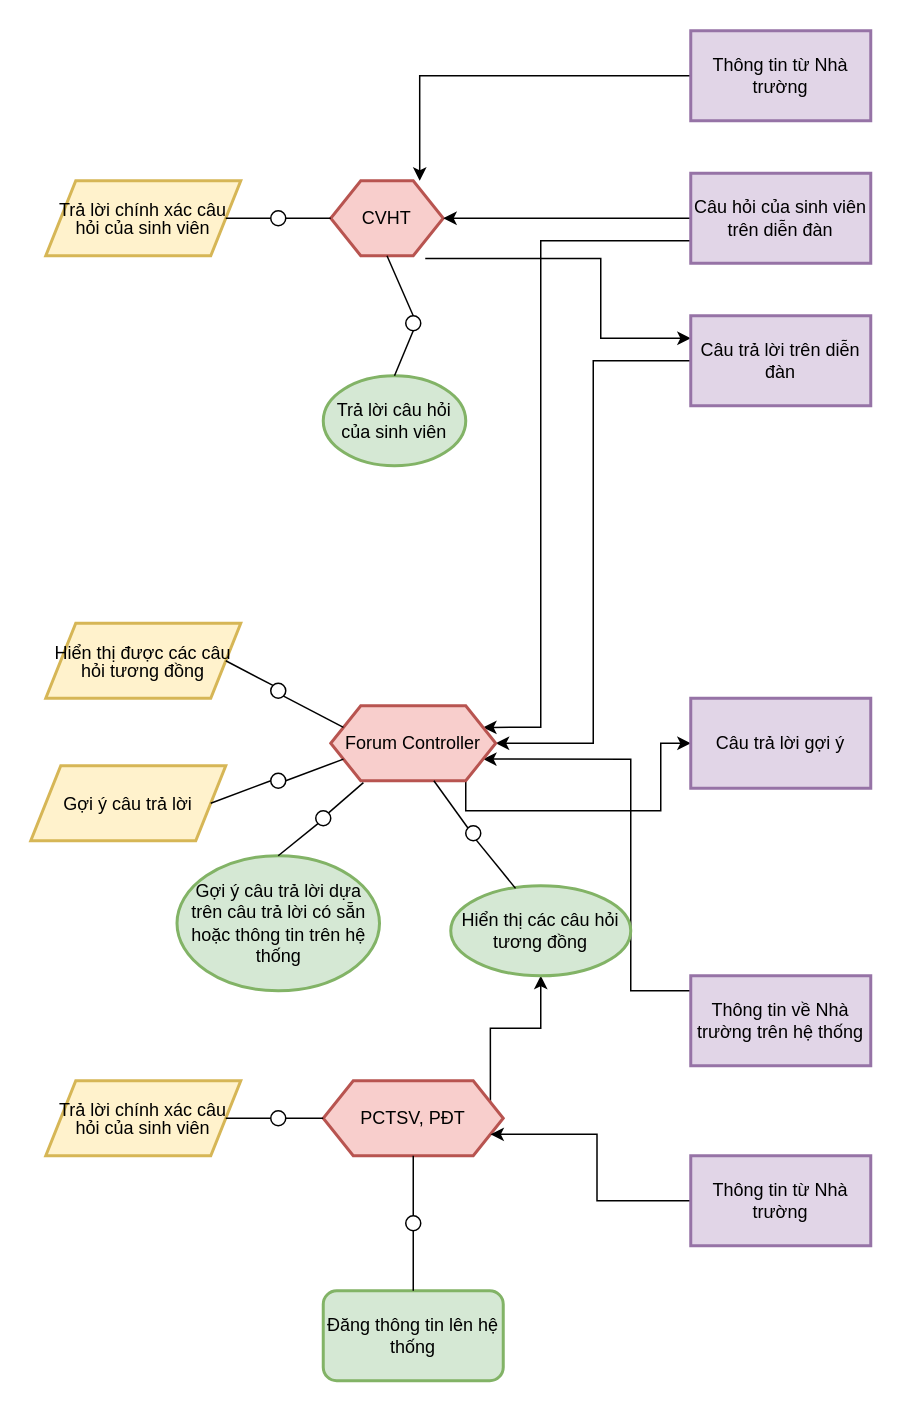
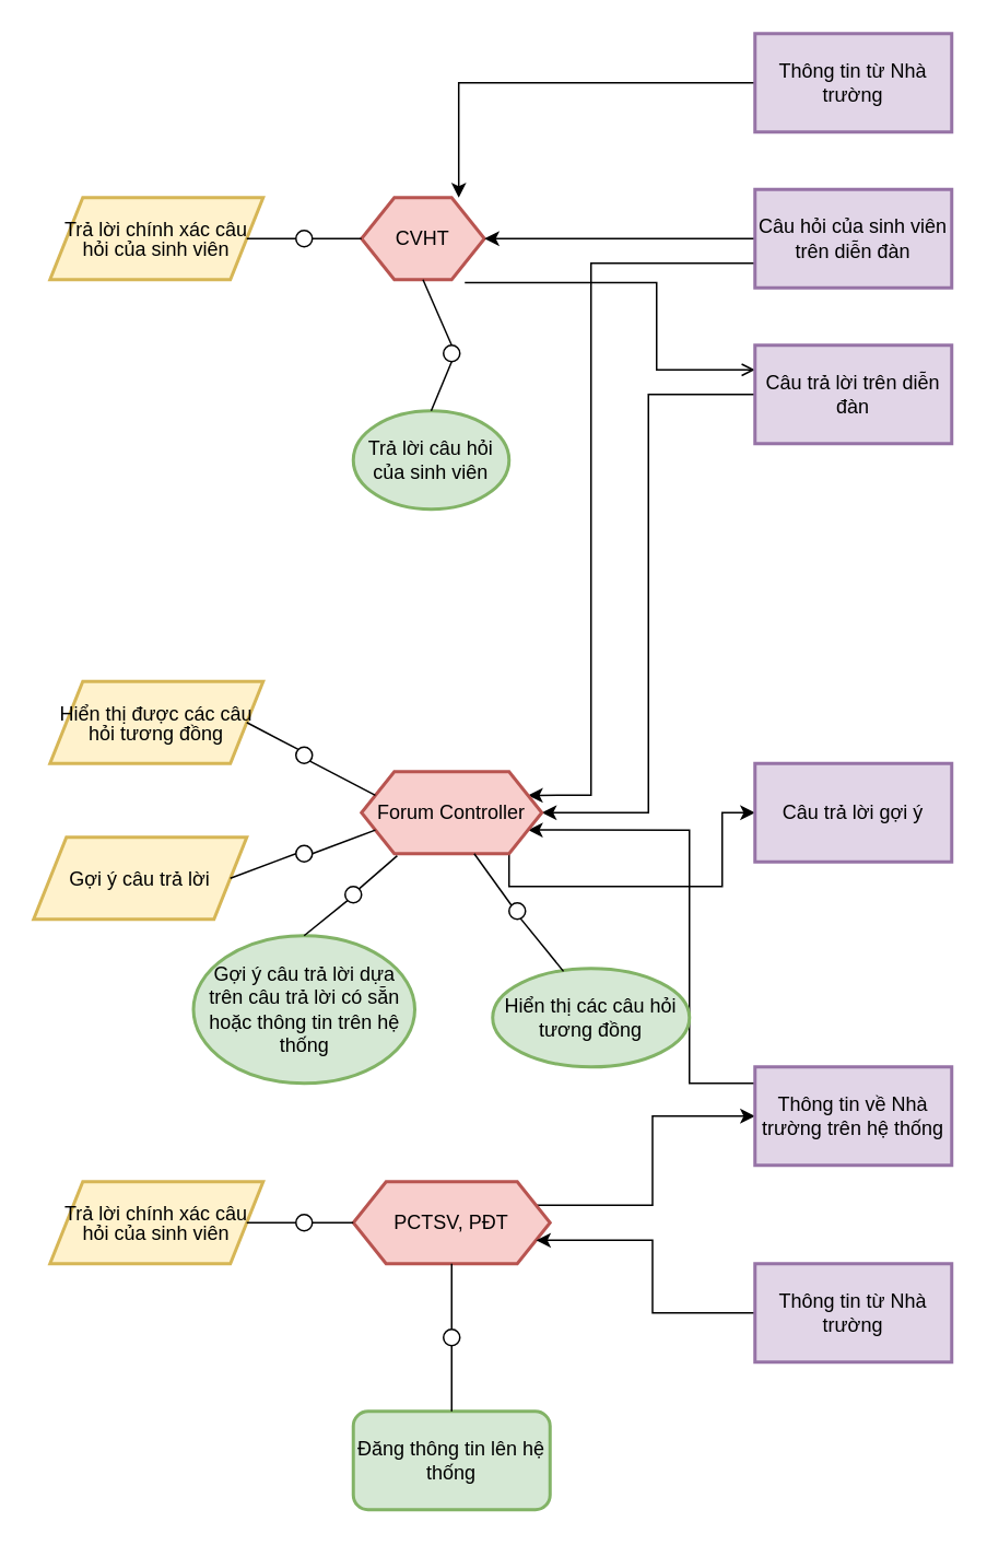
  <mxCell id="0" />
  <mxCell id="1" parent="0" />
- <mxCell id="2" style="edgeStyle=orthogonalEdgeStyle;rounded=0;orthogonalLoop=1;jettySize=auto;html=1;entryX=0;entryY=0.25;entryDx=0;entryDy=0;exitX=0.84;exitY=1.038;exitDx=0;exitDy=0;exitPerimeter=0;" edge="1" parent="1" source="3" target="8"><mxGeometry relative="1" as="geometry"><Array as="points"><mxPoint x="400" y="172" /><mxPoint x="400" y="225" /></Array></mxGeometry></mxCell>
+ <mxCell id="2" style="edgeStyle=orthogonalEdgeStyle;rounded=0;orthogonalLoop=1;jettySize=auto;html=1;entryX=0;entryY=0.25;entryDx=0;entryDy=0;exitX=0.84;exitY=1.038;exitDx=0;exitDy=0;exitPerimeter=0;endArrow=open;" edge="1" parent="1" source="3" target="8"><mxGeometry relative="1" as="geometry"><Array as="points"><mxPoint x="400" y="172" /><mxPoint x="400" y="225" /></Array></mxGeometry></mxCell>
  <mxCell id="3" value="CVHT" style="shape=hexagon;perimeter=hexagonPerimeter2;whiteSpace=wrap;html=1;fixedSize=1;fillColor=#f8cecc;strokeColor=#b85450;strokeWidth=2;" vertex="1" parent="1"><mxGeometry x="220" y="120" width="75" height="50" as="geometry" /></mxCell>
  <mxCell id="4" style="edgeStyle=orthogonalEdgeStyle;rounded=0;orthogonalLoop=1;jettySize=auto;html=1;entryX=1;entryY=0.5;entryDx=0;entryDy=0;" edge="1" parent="1" source="6" target="3"><mxGeometry relative="1" as="geometry" /></mxCell>
  <mxCell id="5" style="edgeStyle=orthogonalEdgeStyle;rounded=0;orthogonalLoop=1;jettySize=auto;html=1;entryX=1;entryY=0.25;entryDx=0;entryDy=0;exitX=0;exitY=0.75;exitDx=0;exitDy=0;" edge="1" parent="1" source="6" target="35"><mxGeometry relative="1" as="geometry"><mxPoint x="530" y="160" as="sourcePoint" /><mxPoint x="389.998" y="484.423" as="targetPoint" /><Array as="points"><mxPoint x="360" y="160" /><mxPoint x="360" y="484" /></Array></mxGeometry></mxCell>
  <mxCell id="6" value="Câu hỏi của sinh viên trên diễn đàn" style="rounded=0;whiteSpace=wrap;html=1;fillColor=#e1d5e7;strokeColor=#9673a6;strokeWidth=2;" vertex="1" parent="1"><mxGeometry x="460" y="115" width="120" height="60" as="geometry" /></mxCell>
  <mxCell id="7" style="edgeStyle=orthogonalEdgeStyle;rounded=0;orthogonalLoop=1;jettySize=auto;html=1;entryX=1;entryY=0.5;entryDx=0;entryDy=0;" edge="1" parent="1" source="8" target="35"><mxGeometry relative="1" as="geometry" /></mxCell>
  <mxCell id="8" value="Câu trả lời trên diễn đàn" style="rounded=0;whiteSpace=wrap;html=1;fillColor=#e1d5e7;strokeColor=#9673a6;strokeWidth=2;" vertex="1" parent="1"><mxGeometry x="460" y="210" width="120" height="60" as="geometry" /></mxCell>
  <mxCell id="9" value="Trả lời câu hỏi của sinh viên" style="ellipse;whiteSpace=wrap;html=1;fillColor=#d5e8d4;strokeColor=#82b366;strokeWidth=2;" vertex="1" parent="1"><mxGeometry x="215" y="250" width="95" height="60" as="geometry" /></mxCell>
  <mxCell id="10" value="" style="group;rotation=90;" vertex="1" connectable="0" parent="1"><mxGeometry x="180" y="140" width="10" height="10" as="geometry" /></mxCell>
  <mxCell id="11" value="" style="ellipse;whiteSpace=wrap;html=1;aspect=fixed;rotation=90;" vertex="1" parent="10"><mxGeometry width="10" height="10" as="geometry" /></mxCell>
  <mxCell id="12" style="edgeStyle=orthogonalEdgeStyle;rounded=0;orthogonalLoop=1;jettySize=auto;html=1;entryX=0.791;entryY=0;entryDx=0;entryDy=0;entryPerimeter=0;" edge="1" parent="1" source="13" target="3"><mxGeometry relative="1" as="geometry" /></mxCell>
  <mxCell id="13" value="Thông tin từ Nhà trường" style="rounded=0;whiteSpace=wrap;html=1;fillColor=#e1d5e7;strokeColor=#9673a6;strokeWidth=2;" vertex="1" parent="1"><mxGeometry x="460" y="20" width="120" height="60" as="geometry" /></mxCell>
  <mxCell id="14" value="" style="ellipse;whiteSpace=wrap;html=1;aspect=fixed;" vertex="1" parent="1"><mxGeometry x="270" y="210" width="10" height="10" as="geometry" /></mxCell>
  <mxCell id="15" value="" style="endArrow=none;html=1;rounded=0;entryX=0.5;entryY=1;entryDx=0;entryDy=0;exitX=0.5;exitY=0;exitDx=0;exitDy=0;" edge="1" parent="1" source="14" target="3"><mxGeometry width="50" height="50" relative="1" as="geometry"><mxPoint x="270" y="200" as="sourcePoint" /><mxPoint x="320" y="150" as="targetPoint" /></mxGeometry></mxCell>
  <mxCell id="16" value="" style="endArrow=none;html=1;rounded=0;entryX=0.5;entryY=1;entryDx=0;entryDy=0;exitX=0.5;exitY=0;exitDx=0;exitDy=0;" edge="1" parent="1" source="9" target="14"><mxGeometry width="50" height="50" relative="1" as="geometry"><mxPoint x="285" y="210" as="sourcePoint" /><mxPoint x="285" y="180" as="targetPoint" /></mxGeometry></mxCell>
  <mxCell id="17" value="&lt;div style=&quot;line-height: 100%;&quot;&gt;Trả lời chính xác câu hỏi của sinh viên&lt;/div&gt;" style="shape=parallelogram;perimeter=parallelogramPerimeter;whiteSpace=wrap;html=1;fixedSize=1;fillColor=#fff2cc;strokeColor=#d6b656;strokeWidth=2;align=center;" vertex="1" parent="1"><mxGeometry x="30" y="120" width="130" height="50" as="geometry" /></mxCell>
  <mxCell id="18" value="" style="endArrow=none;html=1;rounded=0;entryX=0;entryY=0.5;entryDx=0;entryDy=0;exitX=0.5;exitY=0;exitDx=0;exitDy=0;" edge="1" parent="1" source="11" target="3"><mxGeometry width="50" height="50" relative="1" as="geometry"><mxPoint x="190" y="140" as="sourcePoint" /><mxPoint x="240" y="190" as="targetPoint" /></mxGeometry></mxCell>
  <mxCell id="19" value="" style="endArrow=none;html=1;rounded=0;entryX=0.5;entryY=1;entryDx=0;entryDy=0;exitX=1;exitY=0.5;exitDx=0;exitDy=0;" edge="1" parent="1" target="11" source="17"><mxGeometry width="50" height="50" relative="1" as="geometry"><mxPoint x="180" y="155" as="sourcePoint" /><mxPoint x="210" y="155" as="targetPoint" /></mxGeometry></mxCell>
- <mxCell id="20" style="edgeStyle=orthogonalEdgeStyle;rounded=0;orthogonalLoop=1;jettySize=auto;html=1;exitX=1;exitY=0.25;exitDx=0;exitDy=0;" edge="1" parent="1" source="21" target="37"><mxGeometry relative="1" as="geometry" /></mxCell>
+ <mxCell id="20" style="edgeStyle=orthogonalEdgeStyle;rounded=0;orthogonalLoop=1;jettySize=auto;html=1;entryX=0;entryY=0.5;entryDx=0;entryDy=0;exitX=1;exitY=0.25;exitDx=0;exitDy=0;" edge="1" parent="1" source="21" target="25"><mxGeometry relative="1" as="geometry" /></mxCell>
  <mxCell id="21" value="PCTSV, PĐT" style="shape=hexagon;perimeter=hexagonPerimeter2;whiteSpace=wrap;html=1;fixedSize=1;fillColor=#f8cecc;strokeColor=#b85450;strokeWidth=2;" vertex="1" parent="1"><mxGeometry x="215" y="720" width="120" height="50" as="geometry" /></mxCell>
  <mxCell id="22" style="edgeStyle=orthogonalEdgeStyle;rounded=0;orthogonalLoop=1;jettySize=auto;html=1;entryX=1;entryY=0.75;entryDx=0;entryDy=0;" edge="1" parent="1" source="23" target="21"><mxGeometry relative="1" as="geometry" /></mxCell>
  <mxCell id="23" value="Thông tin từ Nhà trường" style="rounded=0;whiteSpace=wrap;html=1;fillColor=#e1d5e7;strokeColor=#9673a6;strokeWidth=2;" vertex="1" parent="1"><mxGeometry x="460" y="770" width="120" height="60" as="geometry" /></mxCell>
  <mxCell id="24" style="edgeStyle=orthogonalEdgeStyle;rounded=0;orthogonalLoop=1;jettySize=auto;html=1;entryX=1;entryY=0.75;entryDx=0;entryDy=0;" edge="1" parent="1" source="25" target="35"><mxGeometry relative="1" as="geometry"><Array as="points"><mxPoint x="420" y="660" /><mxPoint x="420" y="506" /></Array></mxGeometry></mxCell>
  <mxCell id="25" value="Thông tin về Nhà trường trên hệ thống" style="rounded=0;whiteSpace=wrap;html=1;fillColor=#e1d5e7;strokeColor=#9673a6;strokeWidth=2;" vertex="1" parent="1"><mxGeometry x="460" y="650" width="120" height="60" as="geometry" /></mxCell>
  <mxCell id="26" value="Đăng thông tin lên hệ thống" style="whiteSpace=wrap;html=1;fillColor=#d5e8d4;strokeColor=#82b366;strokeWidth=2;rounded=1;" vertex="1" parent="1"><mxGeometry x="215" y="860" width="120" height="60" as="geometry" /></mxCell>
  <mxCell id="27" value="" style="ellipse;whiteSpace=wrap;html=1;aspect=fixed;rotation=90;" vertex="1" parent="1"><mxGeometry x="270" y="810" width="10" height="10" as="geometry" /></mxCell>
  <mxCell id="28" value="" style="endArrow=none;html=1;rounded=0;entryX=0.5;entryY=1;entryDx=0;entryDy=0;exitX=0;exitY=0.5;exitDx=0;exitDy=0;" edge="1" parent="1" source="27" target="21"><mxGeometry width="50" height="50" relative="1" as="geometry"><mxPoint x="210" y="850" as="sourcePoint" /><mxPoint x="260" y="800" as="targetPoint" /></mxGeometry></mxCell>
  <mxCell id="29" value="" style="endArrow=none;html=1;rounded=0;entryX=1;entryY=0.5;entryDx=0;entryDy=0;exitX=0.5;exitY=0;exitDx=0;exitDy=0;" edge="1" parent="1" source="26" target="27"><mxGeometry width="50" height="50" relative="1" as="geometry"><mxPoint x="285" y="820" as="sourcePoint" /><mxPoint x="285" y="780" as="targetPoint" /></mxGeometry></mxCell>
  <mxCell id="30" value="&lt;div style=&quot;line-height: 100%;&quot;&gt;Trả lời chính xác câu hỏi của sinh viên&lt;/div&gt;" style="shape=parallelogram;perimeter=parallelogramPerimeter;whiteSpace=wrap;html=1;fixedSize=1;fillColor=#fff2cc;strokeColor=#d6b656;strokeWidth=2;align=center;" vertex="1" parent="1"><mxGeometry x="30" y="720" width="130" height="50" as="geometry" /></mxCell>
  <mxCell id="31" value="" style="ellipse;whiteSpace=wrap;html=1;aspect=fixed;rotation=90;" vertex="1" parent="1"><mxGeometry x="180" y="740" width="10" height="10" as="geometry" /></mxCell>
  <mxCell id="32" value="" style="endArrow=none;html=1;rounded=0;exitX=1;exitY=0.5;exitDx=0;exitDy=0;entryX=0.5;entryY=1;entryDx=0;entryDy=0;" edge="1" parent="1" source="30" target="31"><mxGeometry width="50" height="50" relative="1" as="geometry"><mxPoint x="220" y="710" as="sourcePoint" /><mxPoint x="270" y="660" as="targetPoint" /></mxGeometry></mxCell>
  <mxCell id="33" value="" style="endArrow=none;html=1;rounded=0;exitX=0.5;exitY=0;exitDx=0;exitDy=0;entryX=0;entryY=0.5;entryDx=0;entryDy=0;" edge="1" parent="1" source="31" target="21"><mxGeometry width="50" height="50" relative="1" as="geometry"><mxPoint x="190" y="750" as="sourcePoint" /><mxPoint x="240" y="700" as="targetPoint" /></mxGeometry></mxCell>
  <mxCell id="34" style="edgeStyle=orthogonalEdgeStyle;rounded=0;orthogonalLoop=1;jettySize=auto;html=1;entryX=0;entryY=0.5;entryDx=0;entryDy=0;" edge="1" parent="1" source="35" target="36"><mxGeometry relative="1" as="geometry"><Array as="points"><mxPoint x="310" y="540" /><mxPoint x="440" y="540" /><mxPoint x="440" y="495" /></Array></mxGeometry></mxCell>
  <mxCell id="35" value="Forum Controller" style="shape=hexagon;perimeter=hexagonPerimeter2;whiteSpace=wrap;html=1;fixedSize=1;fillColor=#f8cecc;strokeColor=#b85450;strokeWidth=2;" vertex="1" parent="1"><mxGeometry x="220" y="470" width="110" height="50" as="geometry" /></mxCell>
  <mxCell id="36" value="Câu trả lời gợi ý" style="rounded=0;whiteSpace=wrap;html=1;fillColor=#e1d5e7;strokeColor=#9673a6;strokeWidth=2;" vertex="1" parent="1"><mxGeometry x="460" y="465" width="120" height="60" as="geometry" /></mxCell>
  <mxCell id="37" value="Hiển thị các câu hỏi tương đồng" style="ellipse;whiteSpace=wrap;html=1;fillColor=#d5e8d4;strokeColor=#82b366;strokeWidth=2;" vertex="1" parent="1"><mxGeometry x="300" y="590" width="120" height="60" as="geometry" /></mxCell>
  <mxCell id="38" value="Gợi ý câu trả lời dựa trên câu trả lời có sẵn hoặc thông tin trên hệ thống" style="ellipse;whiteSpace=wrap;html=1;fillColor=#d5e8d4;strokeColor=#82b366;strokeWidth=2;" vertex="1" parent="1"><mxGeometry x="117.5" y="570" width="135" height="90" as="geometry" /></mxCell>
  <mxCell id="39" value="" style="ellipse;whiteSpace=wrap;html=1;aspect=fixed;rotation=90;" vertex="1" parent="1"><mxGeometry x="210" y="540" width="10" height="10" as="geometry" /></mxCell>
  <mxCell id="40" value="" style="ellipse;whiteSpace=wrap;html=1;aspect=fixed;rotation=90;" vertex="1" parent="1"><mxGeometry x="310" y="550" width="10" height="10" as="geometry" /></mxCell>
  <mxCell id="41" value="" style="endArrow=none;html=1;rounded=0;entryX=0.625;entryY=1;entryDx=0;entryDy=0;exitX=0;exitY=1;exitDx=0;exitDy=0;" edge="1" parent="1" source="40" target="35"><mxGeometry width="50" height="50" relative="1" as="geometry"><mxPoint x="280" y="580" as="sourcePoint" /><mxPoint x="330" y="530" as="targetPoint" /></mxGeometry></mxCell>
  <mxCell id="42" value="" style="endArrow=none;html=1;rounded=0;exitX=0.36;exitY=0.029;exitDx=0;exitDy=0;exitPerimeter=0;entryX=0.943;entryY=0.308;entryDx=0;entryDy=0;entryPerimeter=0;" edge="1" parent="1" source="37" target="40"><mxGeometry width="50" height="50" relative="1" as="geometry"><mxPoint x="321" y="561" as="sourcePoint" /><mxPoint x="320" y="560" as="targetPoint" /></mxGeometry></mxCell>
  <mxCell id="43" value="" style="endArrow=none;html=1;rounded=0;entryX=0.198;entryY=1.025;entryDx=0;entryDy=0;entryPerimeter=0;exitX=0;exitY=0;exitDx=0;exitDy=0;" edge="1" parent="1" source="39" target="35"><mxGeometry width="50" height="50" relative="1" as="geometry"><mxPoint x="230" y="570" as="sourcePoint" /><mxPoint x="280" y="520" as="targetPoint" /></mxGeometry></mxCell>
  <mxCell id="44" value="" style="endArrow=none;html=1;rounded=0;entryX=1;entryY=1;entryDx=0;entryDy=0;exitX=0.5;exitY=0;exitDx=0;exitDy=0;" edge="1" parent="1" source="38" target="39"><mxGeometry width="50" height="50" relative="1" as="geometry"><mxPoint x="229" y="551" as="sourcePoint" /><mxPoint x="252" y="531" as="targetPoint" /></mxGeometry></mxCell>
  <mxCell id="45" value="&lt;div style=&quot;line-height: 100%;&quot;&gt;Hiển thị được các câu hỏi tương đồng&lt;/div&gt;" style="shape=parallelogram;perimeter=parallelogramPerimeter;whiteSpace=wrap;html=1;fixedSize=1;fillColor=#fff2cc;strokeColor=#d6b656;strokeWidth=2;align=center;" vertex="1" parent="1"><mxGeometry x="30" y="415" width="130" height="50" as="geometry" /></mxCell>
  <mxCell id="46" value="&lt;div style=&quot;line-height: 100%;&quot;&gt;Gợi ý câu trả lời&lt;/div&gt;" style="shape=parallelogram;perimeter=parallelogramPerimeter;whiteSpace=wrap;html=1;fixedSize=1;fillColor=#fff2cc;strokeColor=#d6b656;strokeWidth=2;align=center;" vertex="1" parent="1"><mxGeometry x="20" y="510" width="130" height="50" as="geometry" /></mxCell>
  <mxCell id="47" value="" style="ellipse;whiteSpace=wrap;html=1;aspect=fixed;rotation=90;" vertex="1" parent="1"><mxGeometry x="180" y="515" width="10" height="10" as="geometry" /></mxCell>
  <mxCell id="48" value="" style="ellipse;whiteSpace=wrap;html=1;aspect=fixed;rotation=90;" vertex="1" parent="1"><mxGeometry x="180" y="455" width="10" height="10" as="geometry" /></mxCell>
  <mxCell id="49" value="" style="endArrow=none;html=1;rounded=0;entryX=0;entryY=0.75;entryDx=0;entryDy=0;exitX=0.5;exitY=0;exitDx=0;exitDy=0;" edge="1" parent="1" source="47" target="35"><mxGeometry width="50" height="50" relative="1" as="geometry"><mxPoint x="190" y="530" as="sourcePoint" /><mxPoint x="240" y="480" as="targetPoint" /></mxGeometry></mxCell>
  <mxCell id="50" value="" style="endArrow=none;html=1;rounded=0;entryX=0.5;entryY=1;entryDx=0;entryDy=0;exitX=1;exitY=0.5;exitDx=0;exitDy=0;" edge="1" parent="1" source="46" target="47"><mxGeometry width="50" height="50" relative="1" as="geometry"><mxPoint x="200" y="530" as="sourcePoint" /><mxPoint x="238" y="516" as="targetPoint" /></mxGeometry></mxCell>
  <mxCell id="51" value="" style="endArrow=none;html=1;rounded=0;entryX=0;entryY=0.25;entryDx=0;entryDy=0;exitX=1;exitY=0;exitDx=0;exitDy=0;" edge="1" parent="1" source="48" target="35"><mxGeometry width="50" height="50" relative="1" as="geometry"><mxPoint x="210" y="540" as="sourcePoint" /><mxPoint x="248" y="526" as="targetPoint" /></mxGeometry></mxCell>
  <mxCell id="52" value="" style="endArrow=none;html=1;rounded=0;entryX=0;entryY=1;entryDx=0;entryDy=0;exitX=1;exitY=0.5;exitDx=0;exitDy=0;" edge="1" parent="1" source="45" target="48"><mxGeometry width="50" height="50" relative="1" as="geometry"><mxPoint x="209" y="459" as="sourcePoint" /><mxPoint x="238" y="494" as="targetPoint" /></mxGeometry></mxCell>
